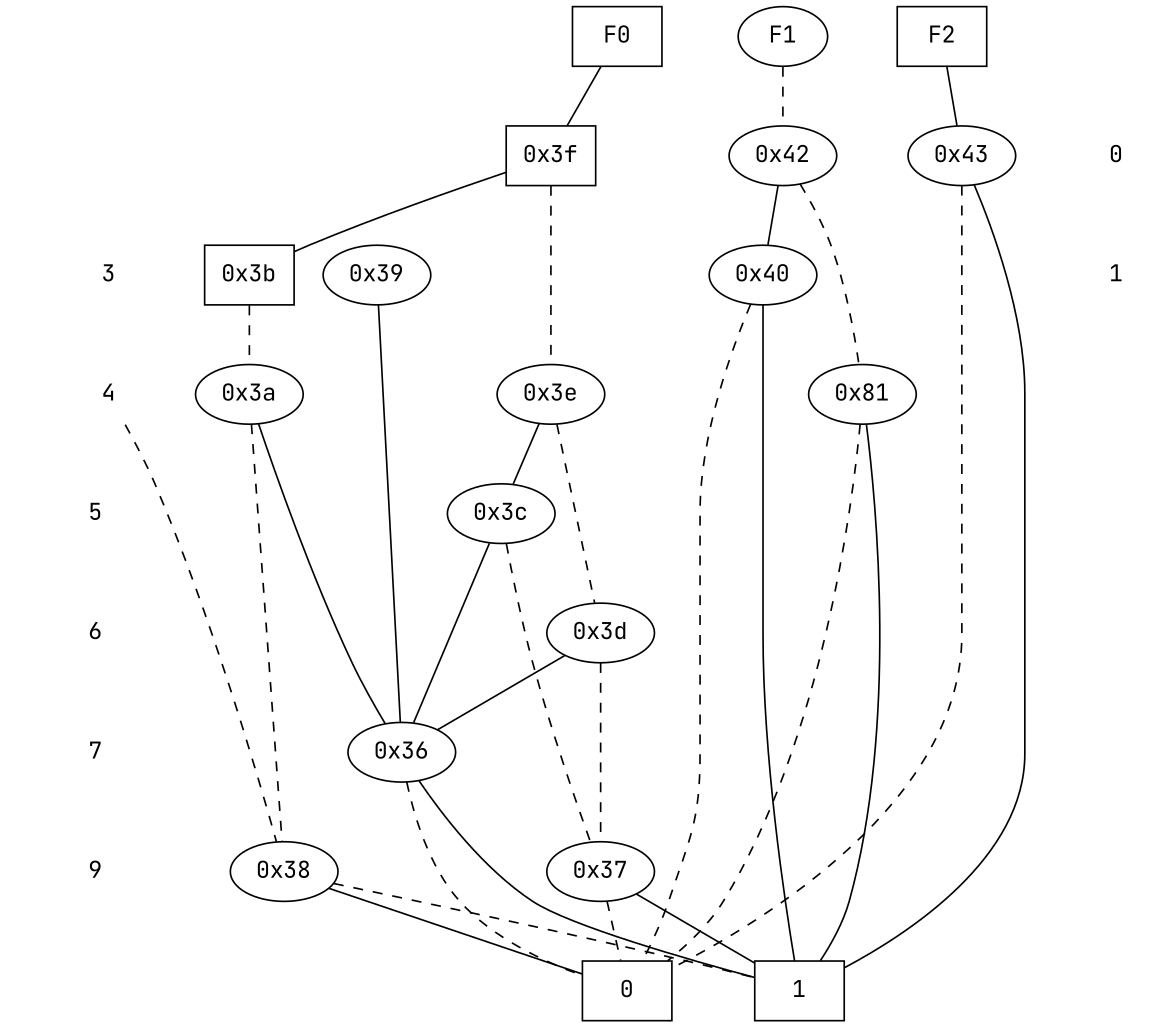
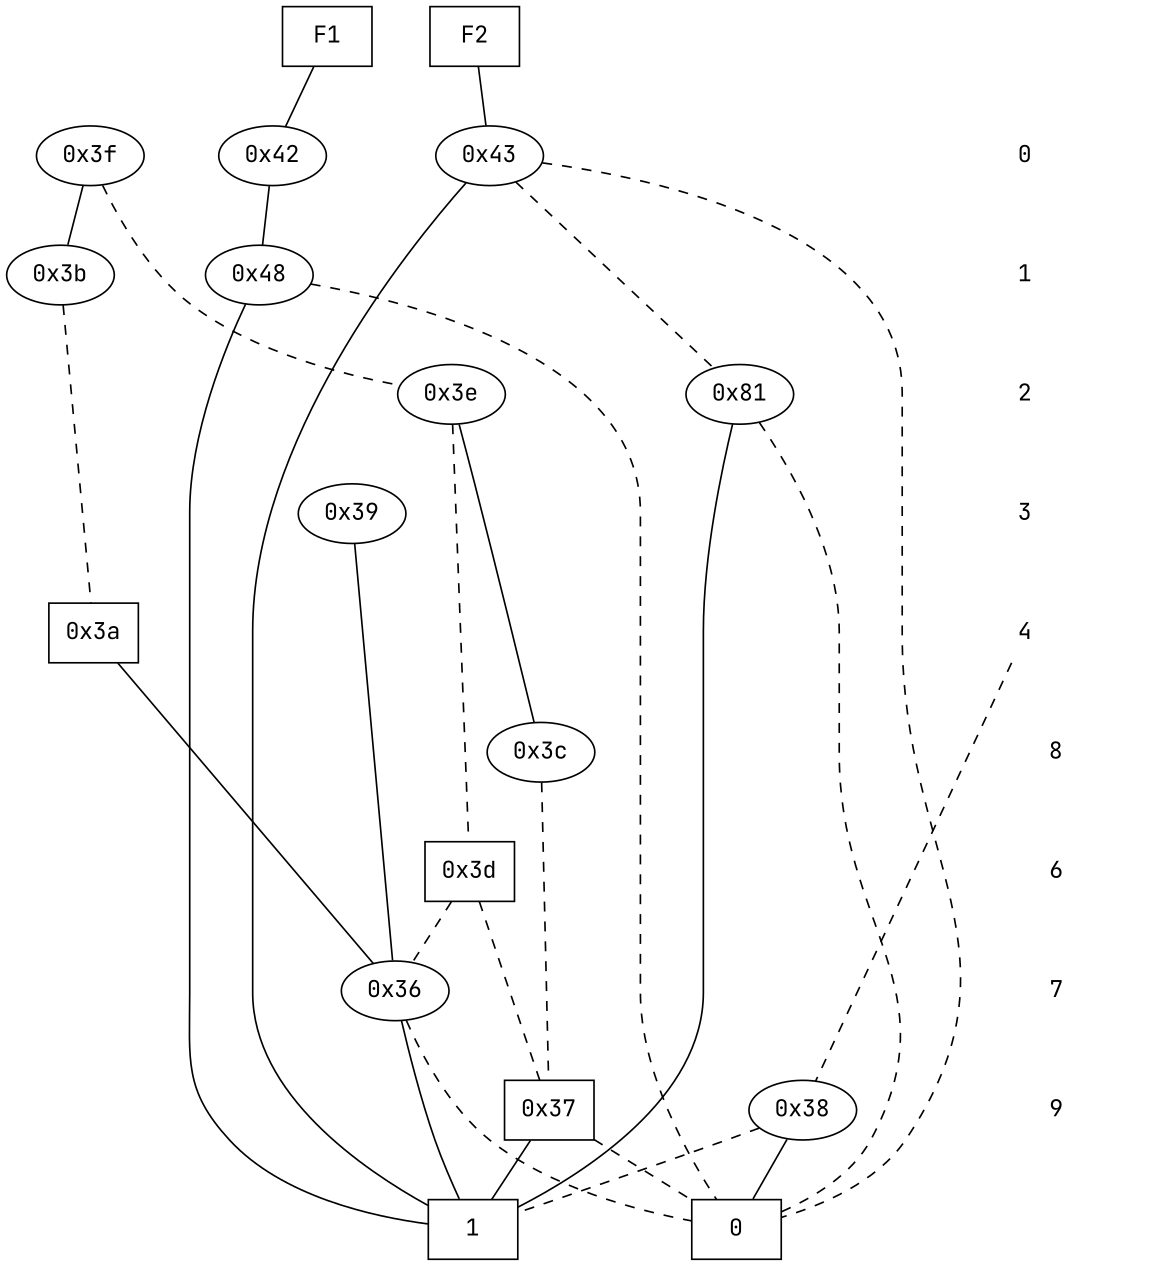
  digraph {
    fontname="JetBrains Mono"
    node [fontname="JetBrains Mono"]
    edge [dir=none fontname="JetBrains Mono" style=dashed]
    "CONST NODES" [shape=plaintext style=invis]
    " 0 " [shape=plaintext]
    " 1 " [shape=plaintext]
+   " 2 " [shape=plaintext]
    " 3 " [shape=plaintext]
    " 4 " [shape=plaintext]
-   " 5 " [shape=plaintext]
+   " 5 " [shape=plaintext label=8]
    " 6 " [shape=plaintext]
    " 7 " [shape=plaintext]
    " 9 " [shape=plaintext]
    "0x42"
    "0x43"
-   "0x3f" [shape=box]
-   F0 [shape=box]
-   F1 [shape=ellipse]
+   "0x3f"
+   F1 [shape=box]
    F2 [shape=box]
-   "0x40"
-   "0x3b" [shape=box]
+   "0x40" [label="0x48"]
+   "0x3b"
    "0x3e"
    n20 [label="0x81"]
    "0x39"
-   "0x3a"
+   "0x3a" [shape=box]
    "0x3c"
-   "0x3d"
+   "0x3d" [shape=box]
    "0x36"
    "0x38"
-   "0x37"
+   "0x37" [shape=box]
    n28 [label=0 shape=box]
    n29 [label=1 shape=box]
    subgraph sub_1 {
      "CONST NODES"
      " 0 "
      " 1 "
+     " 2 "
      " 3 "
      " 4 "
      " 5 "
      " 6 "
      " 7 "
      " 9 "
    }
    subgraph sub_2 {
      rank=same
      " 0 "
      "0x42"
      "0x43"
      "0x3f"
    }
    subgraph sub_3 {
      rank=same
-     F0
      F1
      F2
    }
    subgraph sub_4 {
      rank=same
      " 1 "
      "0x40"
      "0x3b"
    }
    subgraph sub_5 {
      rank=same
+     " 2 "
      "0x3e"
      n20
    }
    subgraph sub_6 {
      rank=same
      " 3 "
      "0x39"
    }
    subgraph sub_7 {
      rank=same
      " 4 "
      "0x3a"
    }
    subgraph sub_8 {
      rank=same
      " 5 "
      "0x3c"
    }
    subgraph sub_9 {
      rank=same
      " 6 "
      "0x3d"
    }
    subgraph sub_10 {
      rank=same
      " 7 "
      "0x36"
    }
    subgraph sub_11 {
      rank=same
      " 9 "
      "0x38"
      "0x37"
    }
    subgraph sub_12 {
      rank=same
      "CONST NODES"
      subgraph sub_13 {
        rank=same
        n28
        n29
      }
    }
    " 0 " -> " 1 " [style=invis]
+   " 1 " -> " 2 " [style=invis]
+   " 2 " -> " 3 " [style=invis]
    " 3 " -> " 4 " [style=invis]
    " 4 " -> " 5 " [style=invis]
    " 4 " -> "0x38"
    " 5 " -> " 6 " [style=invis]
    " 6 " -> " 7 " [style=invis]
    " 7 " -> " 9 " [style=invis]
    " 9 " -> "CONST NODES" [style=invis]
    "0x42" -> "0x40" [style=""]
-   "0x42" -> n20
+   "0x43" -> n20
    "0x43" -> n28
    "0x43" -> n29 [style=""]
    "0x3f" -> "0x3b" [style=""]
    "0x3f" -> "0x3e"
-   F0 -> "0x3f" [style=solid]
-   F0 -> F1 [style=invis]
-   F1 -> "0x42"
+   F1 -> "0x42" [style=solid]
    F1 -> F2 [style=invis]
    F2 -> "0x43" [style=solid]
    "0x40" -> n28
    "0x40" -> n29 [style=""]
    "0x3b" -> "0x3a"
    "0x3e" -> "0x3c" [style=""]
    "0x3e" -> "0x3d"
    n20 -> n28
    n20 -> n29 [style=""]
    "0x39" -> "0x36" [style=""]
    "0x3a" -> "0x36" [style=""]
-   "0x3a" -> "0x38"
-   "0x3c" -> "0x36" [style=""]
    "0x3c" -> "0x37"
-   "0x3d" -> "0x36" [style=""]
+   "0x3d" -> "0x36"
    "0x3d" -> "0x37"
    "0x36" -> n28
    "0x36" -> n29 [style=""]
    "0x38" -> n28 [style=""]
    "0x38" -> n29
    "0x37" -> n28
    "0x37" -> n29 [style=""]
  }
